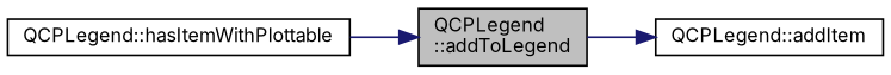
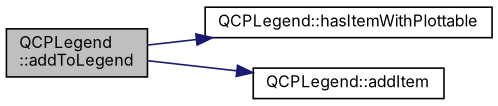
  digraph {
    fontname=Inter
    rankdir=LR
    node [color=black fillcolor=white fontname=Inter fontsize=10 shape=record style=filled]
    edge [color=midnightblue fontname=Inter fontsize=10 labelfontname=Helvetica labelfontsize=10 style=solid]
    n1 [fillcolor=grey75 fontcolor=black height=0.2 label="QCPLegend\l::addToLegend" width=0.4]
    n2 [height=0.2 label="QCPLegend::hasItemWithPlottable" width=0.4]
    n3 [height=0.2 label="QCPLegend::addItem" width=0.4]
-   n2 -> n1
+   n1 -> n2
    n1 -> n3
  }
